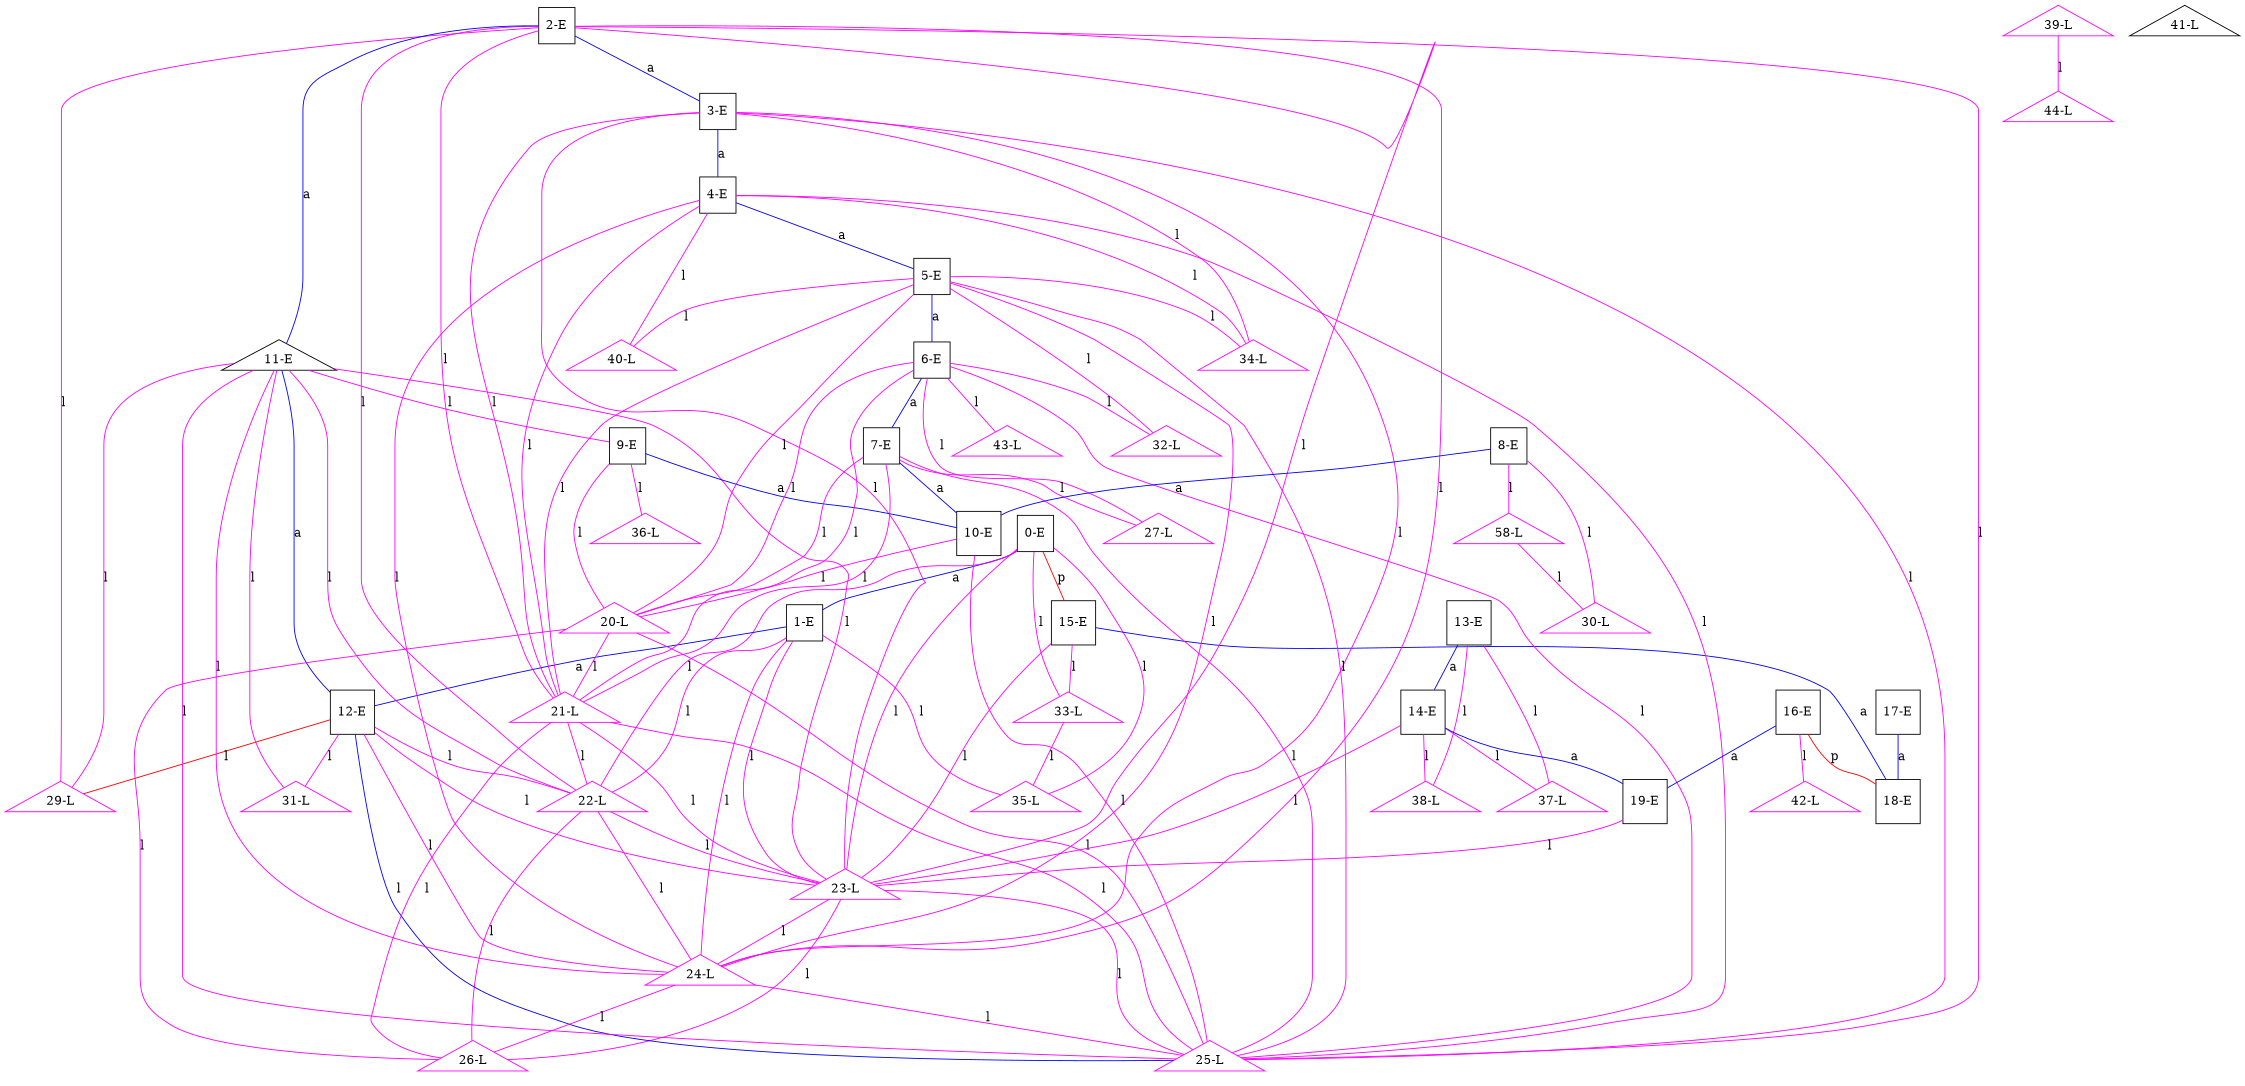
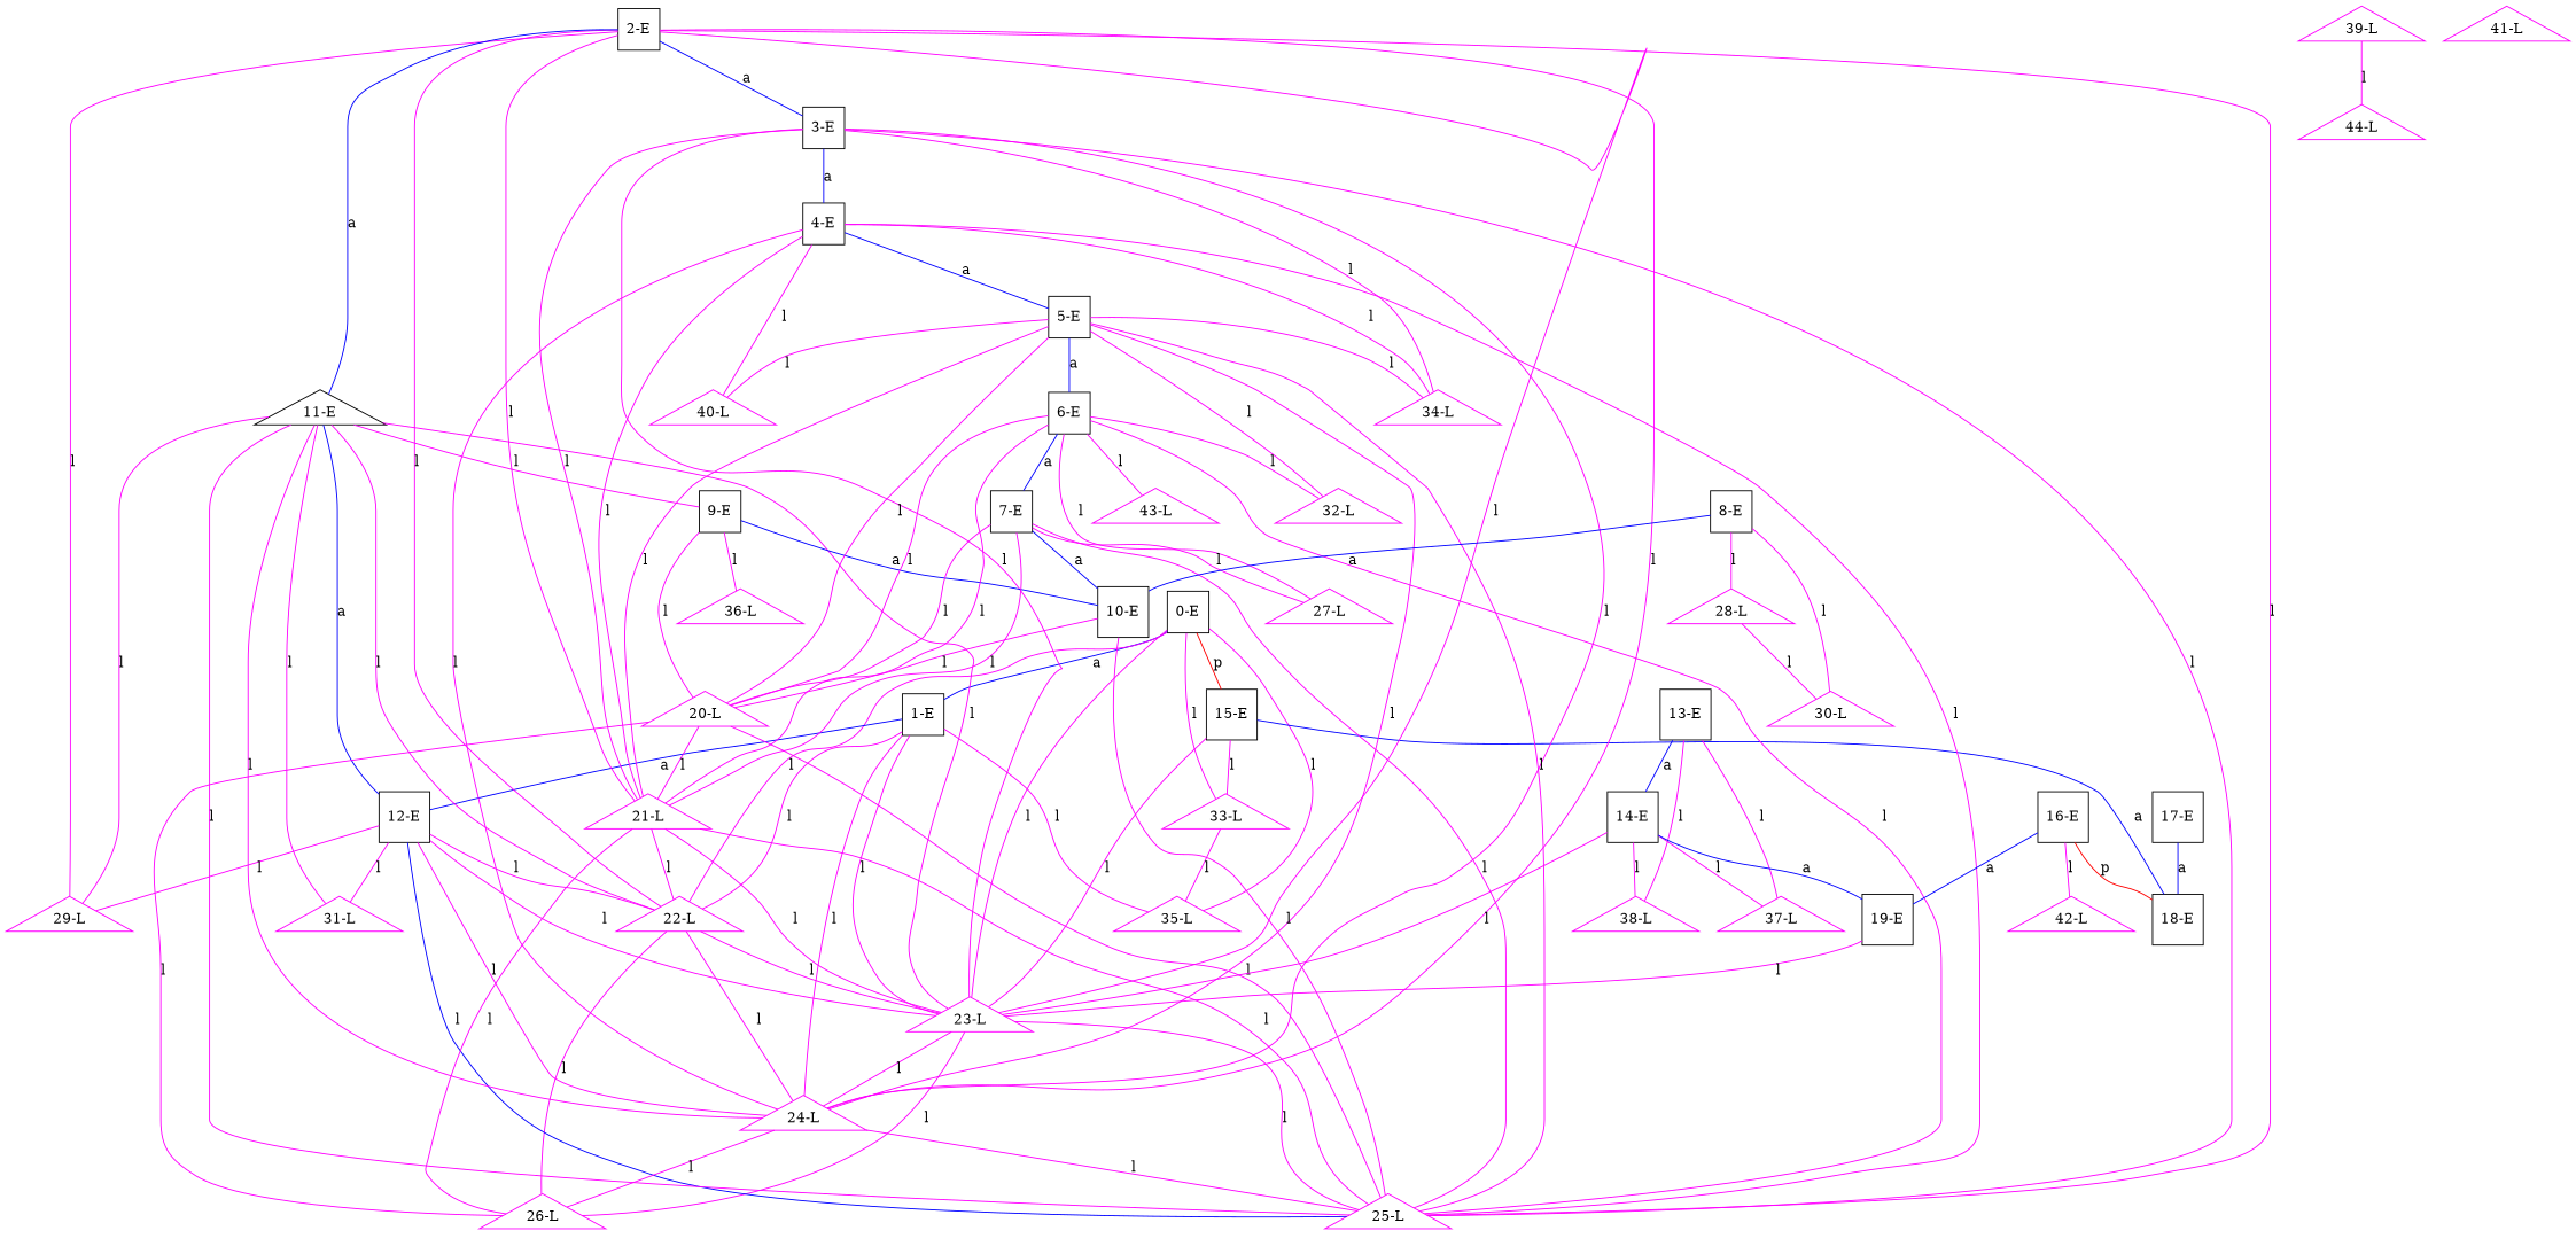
  graph {
    node [color=magenta shape=triangle]
    edge [color=magenta]
    n1 [color=black label="0-E" shape=square]
    n2 [color=black label="1-E" shape=square]
    n3 [color=black label="15-E" shape=square]
    n4 [label="22-L"]
    n5 [label="23-L"]
    n6 [label="33-L"]
    n7 [label="35-L"]
    n8 [color=black label="12-E" shape=square]
    n9 [label="24-L"]
    n10 [color=black label="18-E" shape=square]
    n11 [label="26-L"]
    n12 [label="25-L"]
    n13 [label="29-L"]
    n14 [label="31-L"]
    n15 [color=black label="2-E" shape=square]
    n16 [color=black label="3-E" shape=square]
    n17 [color=black label="11-E"]
    n18 [label="21-L"]
    n19 [color=black label="4-E" shape=square]
    n20 [label="34-L"]
    n21 [color=black label="9-E" shape=square]
    n22 [color=black label="5-E" shape=square]
    n23 [label="40-L"]
    n24 [color=black label="6-E" shape=square]
    n25 [label="20-L"]
    n26 [label="32-L"]
    n27 [color=black label="7-E" shape=square]
    n28 [label="27-L"]
    n29 [label="43-L"]
    n30 [color=black label="10-E" shape=square]
    n31 [color=black label="8-E" shape=square]
-   n32 [label="58-L"]
+   n32 [label="28-L"]
    n33 [label="30-L"]
    n34 [label="36-L"]
    n35 [color=black label="13-E" shape=square]
    n36 [color=black label="14-E" shape=square]
    n37 [label="37-L"]
    n38 [label="38-L"]
    n39 [color=black label="19-E" shape=square]
    n40 [color=black label="16-E" shape=square]
    n41 [label="42-L"]
    n42 [color=black label="17-E" shape=square]
    n43 [label="39-L"]
    n44 [label="44-L"]
-   n45 [color=black label="41-L"]
+   n45 [label="41-L"]
    n1 -- n2 [color=blue label=a]
    n1 -- n3 [color=red label=p]
    n1 -- n4 [label=l]
    n1 -- n5 [label=l]
    n1 -- n6 [label=l]
    n1 -- n7 [label=l]
    n2 -- n4 [label=l]
    n2 -- n5 [label=l]
    n2 -- n7 [label=l]
    n2 -- n8 [color=blue label=a]
    n2 -- n9 [label=l]
    n3 -- n5 [label=l]
    n3 -- n6 [label=l]
    n3 -- n10 [color=blue label=a]
    n4 -- n5 [label=l]
    n4 -- n9 [label=l]
    n4 -- n11 [label=l]
    n5 -- n9 [label=l]
    n5 -- n11 [label=l]
    n5 -- n12 [label=l]
    n6 -- n7 [label=l]
    n8 -- n4 [label=l]
    n8 -- n5 [label=l]
    n8 -- n9 [label=l]
    n8 -- n12 [color=blue label=l]
-   n8 -- n13 [color=red label=l]
+   n8 -- n13 [label=l]
    n8 -- n14 [label=l]
    n9 -- n11 [label=l]
    n9 -- n12 [label=l]
    n15 -- n4 [label=l]
    n15 -- n5 [label=l]
    n15 -- n9 [label=l]
    n15 -- n12 [label=l]
    n15 -- n13 [label=l]
    n15 -- n16 [color=blue label=a]
    n15 -- n17 [color=blue label=a]
    n15 -- n18 [label=l]
    n16 -- n5 [label=l]
    n16 -- n9 [label=l]
    n16 -- n12 [label=l]
    n16 -- n18 [label=l]
    n16 -- n19 [color=blue label=a]
    n16 -- n20 [label=l]
    n17 -- n4 [label=l]
    n17 -- n5 [label=l]
    n17 -- n8 [color=blue label=a]
    n17 -- n9 [label=l]
    n17 -- n12 [label=l]
    n17 -- n13 [label=l]
    n17 -- n14 [label=l]
    n17 -- n21 [label=l]
    n18 -- n4 [label=l]
    n18 -- n5 [label=l]
    n18 -- n11 [label=l]
    n18 -- n12 [label=l]
    n19 -- n9 [label=l]
    n19 -- n12 [label=l]
    n19 -- n18 [label=l]
    n19 -- n20 [label=l]
    n19 -- n22 [color=blue label=a]
    n19 -- n23 [label=l]
    n21 -- n25 [label=l]
    n21 -- n30 [color=blue label=a]
    n21 -- n34 [label=l]
    n22 -- n9 [label=l]
    n22 -- n12 [label=l]
    n22 -- n18 [label=l]
    n22 -- n20 [label=l]
    n22 -- n23 [label=l]
    n22 -- n24 [color=blue label=a]
    n22 -- n25 [label=l]
    n22 -- n26 [label=l]
    n24 -- n12 [label=l]
    n24 -- n18 [label=l]
    n24 -- n25 [label=l]
    n24 -- n26 [label=l]
    n24 -- n27 [color=blue label=a]
    n24 -- n28 [label=l]
    n24 -- n29 [label=l]
    n25 -- n11 [label=l]
    n25 -- n12 [label=l]
    n25 -- n18 [label=l]
    n27 -- n12 [label=l]
    n27 -- n18 [label=l]
    n27 -- n25 [label=l]
    n27 -- n28 [label=l]
    n27 -- n30 [color=blue label=a]
    n30 -- n12 [label=l]
    n30 -- n25 [label=l]
    n31 -- n30 [color=blue label=a]
    n31 -- n32 [label=l]
    n31 -- n33 [label=l]
    n32 -- n33 [label=l]
    n35 -- n36 [color=blue label=a]
    n35 -- n37 [label=l]
    n35 -- n38 [label=l]
    n36 -- n5 [label=l]
    n36 -- n37 [label=l]
    n36 -- n38 [label=l]
    n36 -- n39 [color=blue label=a]
    n39 -- n5 [label=l]
    n40 -- n10 [color=red label=p]
    n40 -- n39 [color=blue label=a]
    n40 -- n41 [label=l]
    n42 -- n10 [color=blue label=a]
    n43 -- n44 [label=l]
  }
